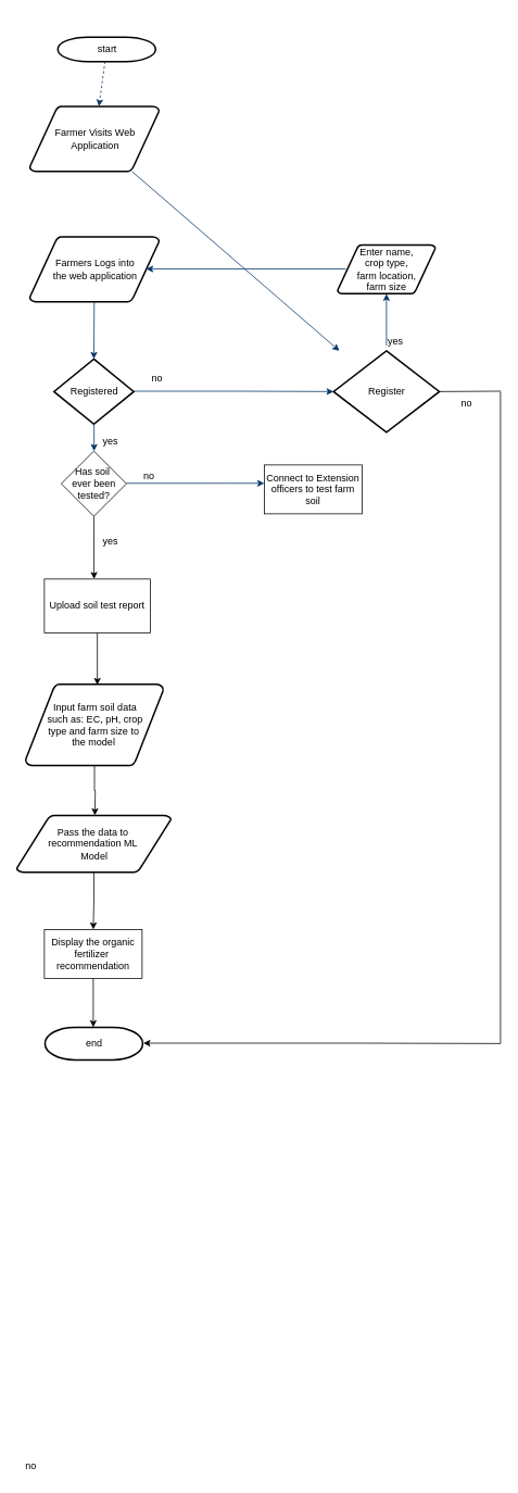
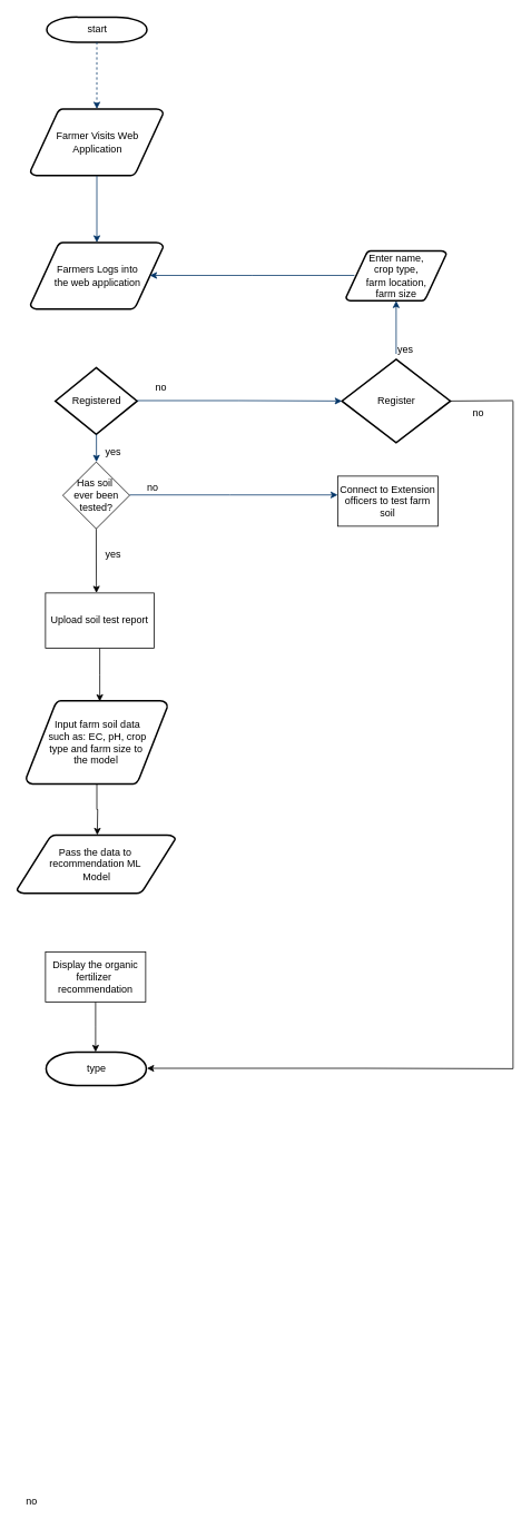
  <mxCell id="0" />
  <mxCell id="1" parent="0" />
- <mxCell id="2" value="start" style="shape=mxgraph.flowchart.terminator;strokeWidth=2;gradientColor=none;gradientDirection=north;fontStyle=0;html=1;" parent="1" vertex="1"><mxGeometry x="70.5" y="45" width="120" height="30" as="geometry" /></mxCell>
+ <mxCell id="2" value="start" style="shape=mxgraph.flowchart.terminator;strokeWidth=2;gradientColor=none;gradientDirection=north;fontStyle=0;html=1;" parent="1" vertex="1"><mxGeometry x="55.5" y="20" width="120" height="30" as="geometry" /></mxCell>
  <mxCell id="3" value="Farmer Visits Web&lt;br&gt;Application" style="shape=mxgraph.flowchart.data;strokeWidth=2;gradientColor=none;gradientDirection=north;fontStyle=0;html=1;" parent="1" vertex="1"><mxGeometry x="36" y="130" width="159" height="80" as="geometry" /></mxCell>
  <mxCell id="4" value="Farmers Logs into&lt;br&gt;the web application" style="shape=mxgraph.flowchart.data;strokeWidth=2;gradientColor=none;gradientDirection=north;fontStyle=0;html=1;" parent="1" vertex="1"><mxGeometry x="36" y="290" width="159" height="80" as="geometry" /></mxCell>
  <mxCell id="5" value="Registered" style="shape=mxgraph.flowchart.decision;strokeWidth=2;gradientColor=none;gradientDirection=north;fontStyle=0;html=1;" parent="1" vertex="1"><mxGeometry x="65.75" y="440" width="98" height="80" as="geometry" /></mxCell>
  <mxCell id="6" style="fontStyle=1;strokeColor=#003366;strokeWidth=1;html=1;rounded=0;dashed=1;" parent="1" source="2" target="3" edge="1"><mxGeometry relative="1" as="geometry" /></mxCell>
- <mxCell id="7" style="fontStyle=1;strokeColor=#003366;strokeWidth=1;html=1;rounded=0;" parent="1" source="3" target="18" edge="1"><mxGeometry relative="1" as="geometry" /></mxCell>
- <mxCell id="8" style="entryX=0.5;entryY=0;entryPerimeter=0;fontStyle=1;strokeColor=#003366;strokeWidth=1;html=1;rounded=0;" parent="1" source="4" target="5" edge="1"><mxGeometry relative="1" as="geometry" /></mxCell>
+ <mxCell id="7" style="fontStyle=1;strokeColor=#003366;strokeWidth=1;html=1;rounded=0;" parent="1" source="3" target="4" edge="1"><mxGeometry relative="1" as="geometry" /></mxCell>
  <mxCell id="9" value="no" style="text;fontStyle=0;html=1;strokeColor=none;gradientColor=none;fillColor=none;strokeWidth=2;" parent="1" vertex="1"><mxGeometry x="184" y="450" width="40" height="26" as="geometry" /></mxCell>
  <mxCell id="10" value="yes" style="text;fontStyle=0;html=1;strokeColor=none;gradientColor=none;fillColor=none;strokeWidth=2;align=center;" parent="1" vertex="1"><mxGeometry x="114.75" y="527" width="40" height="26" as="geometry" /></mxCell>
  <mxCell id="11" value="no" style="text;fontStyle=0;html=1;strokeColor=none;gradientColor=none;fillColor=none;strokeWidth=2;" parent="1" vertex="1"><mxGeometry x="29" y="1784" width="40" height="26" as="geometry" /></mxCell>
  <mxCell id="12" style="edgeStyle=orthogonalEdgeStyle;rounded=0;orthogonalLoop=1;jettySize=auto;html=1;exitX=0.5;exitY=1;exitDx=0;exitDy=0;exitPerimeter=0;" edge="1" parent="1" source="13"><mxGeometry relative="1" as="geometry"><mxPoint x="116" y="1000" as="targetPoint" /></mxGeometry></mxCell>
  <mxCell id="13" value="Input farm soil data&lt;br&gt;such as: EC, pH, crop&lt;br&gt;type and farm size to&amp;nbsp;&lt;br&gt;the model&amp;nbsp;" style="shape=mxgraph.flowchart.data;strokeWidth=2;gradientColor=none;gradientDirection=north;fontStyle=0;html=1;" parent="1" vertex="1"><mxGeometry x="30.75" y="839" width="169.5" height="100" as="geometry" /></mxCell>
- <mxCell id="14" style="edgeStyle=orthogonalEdgeStyle;rounded=0;orthogonalLoop=1;jettySize=auto;html=1;entryX=0.5;entryY=0;entryDx=0;entryDy=0;" edge="1" parent="1" source="15" target="17"><mxGeometry relative="1" as="geometry" /></mxCell>
  <mxCell id="15" value="Pass the data to&amp;nbsp;&lt;br&gt;recommendation ML&amp;nbsp;&lt;br&gt;Model" style="shape=mxgraph.flowchart.data;strokeWidth=2;gradientColor=none;gradientDirection=north;fontStyle=0;html=1;" parent="1" vertex="1"><mxGeometry x="20" y="1000" width="189.5" height="70" as="geometry" /></mxCell>
  <mxCell id="16" style="edgeStyle=orthogonalEdgeStyle;rounded=0;orthogonalLoop=1;jettySize=auto;html=1;exitX=0.5;exitY=1;exitDx=0;exitDy=0;" edge="1" parent="1" source="17"><mxGeometry relative="1" as="geometry"><mxPoint x="114" y="1260" as="targetPoint" /></mxGeometry></mxCell>
  <mxCell id="17" value="Display the organic&lt;br&gt;fertilizer&amp;nbsp;&lt;br&gt;recommendation" style="rounded=0;whiteSpace=wrap;html=1;" parent="1" vertex="1"><mxGeometry x="54" y="1140" width="120" height="60" as="geometry" /></mxCell>
  <mxCell id="18" value="Register" style="shape=mxgraph.flowchart.decision;strokeWidth=2;gradientColor=none;gradientDirection=north;fontStyle=0;html=1;" parent="1" vertex="1"><mxGeometry x="409" y="430" width="130" height="100" as="geometry" /></mxCell>
  <mxCell id="19" value="Enter name,&lt;br&gt;crop type,&lt;br&gt;farm location,&lt;br&gt;farm size" style="shape=mxgraph.flowchart.data;strokeWidth=2;gradientColor=none;gradientDirection=north;fontStyle=0;html=1;" parent="1" vertex="1"><mxGeometry x="414" y="300" width="120" height="60" as="geometry" /></mxCell>
  <mxCell id="20" style="fontStyle=1;strokeColor=#003366;strokeWidth=1;html=1;rounded=0;entryX=0.5;entryY=1;entryDx=0;entryDy=0;entryPerimeter=0;exitX=0;exitY=0.75;exitDx=0;exitDy=0;" parent="1" target="19" edge="1" source="21"><mxGeometry relative="1" as="geometry"><mxPoint x="474" y="450" as="sourcePoint" /><mxPoint x="474" y="480" as="targetPoint" /></mxGeometry></mxCell>
  <mxCell id="21" value="yes" style="text;fontStyle=0;html=1;strokeColor=none;gradientColor=none;fillColor=none;strokeWidth=2;" parent="1" vertex="1"><mxGeometry x="474" y="404" width="40" height="26" as="geometry" /></mxCell>
  <mxCell id="22" value="" style="edgeStyle=elbowEdgeStyle;elbow=horizontal;exitX=0;exitY=1;fontStyle=1;strokeColor=#003366;strokeWidth=1;html=1;rounded=0;exitDx=0;exitDy=0;" parent="1" edge="1"><mxGeometry x="20" y="-696.5" width="100" height="100" as="geometry"><mxPoint x="424" y="329.5" as="sourcePoint" /><mxPoint x="179" y="329.5" as="targetPoint" /></mxGeometry></mxCell>
- <mxCell id="23" value="end" style="shape=mxgraph.flowchart.terminator;strokeWidth=2;gradientColor=none;gradientDirection=north;fontStyle=0;html=1;" parent="1" vertex="1"><mxGeometry x="54.75" y="1260" width="120" height="40" as="geometry" /></mxCell>
+ <mxCell id="23" value="type" style="shape=mxgraph.flowchart.terminator;strokeWidth=2;gradientColor=none;gradientDirection=north;fontStyle=0;html=1;" parent="1" vertex="1"><mxGeometry x="54.75" y="1260" width="120" height="40" as="geometry" /></mxCell>
  <mxCell id="24" value="" style="endArrow=classic;html=1;rounded=0;" parent="1" edge="1"><mxGeometry width="50" height="50" relative="1" as="geometry"><mxPoint x="614" y="1280" as="sourcePoint" /><mxPoint x="175.5" y="1279.5" as="targetPoint" /><Array as="points"><mxPoint x="435.5" y="1279.5" /><mxPoint x="195.5" y="1279.5" /></Array></mxGeometry></mxCell>
  <mxCell id="25" value="no" style="text;fontStyle=0;html=1;strokeColor=none;gradientColor=none;fillColor=none;strokeWidth=2;" parent="1" vertex="1"><mxGeometry x="564" y="480" width="40" height="26" as="geometry" /></mxCell>
  <mxCell id="26" value="" style="edgeStyle=elbowEdgeStyle;elbow=horizontal;exitX=0;exitY=1;fontStyle=1;strokeColor=#003366;strokeWidth=1;html=1;rounded=0;exitDx=0;exitDy=0;entryX=0;entryY=0.5;entryDx=0;entryDy=0;entryPerimeter=0;" parent="1" edge="1" target="18"><mxGeometry x="4.75" y="-546.5" width="100" height="100" as="geometry"><mxPoint x="163.75" y="479.5" as="sourcePoint" /><mxPoint x="370.75" y="480" as="targetPoint" /><Array as="points" /></mxGeometry></mxCell>
  <mxCell id="27" value="" style="edgeStyle=elbowEdgeStyle;elbow=horizontal;fontColor=#001933;fontStyle=1;strokeColor=#003366;strokeWidth=1;html=1;rounded=0;entryX=0.5;entryY=0;entryDx=0;entryDy=0;entryPerimeter=0;" parent="1" source="5" target="29" edge="1"><mxGeometry x="-100" y="390" width="100" height="100" as="geometry"><mxPoint x="115" y="529" as="sourcePoint" /><mxPoint x="115" y="720" as="targetPoint" /></mxGeometry></mxCell>
  <mxCell id="28" style="edgeStyle=orthogonalEdgeStyle;rounded=0;orthogonalLoop=1;jettySize=auto;html=1;exitX=0.5;exitY=1;exitDx=0;exitDy=0;" edge="1" parent="1" source="29"><mxGeometry relative="1" as="geometry"><mxPoint x="115" y="710" as="targetPoint" /></mxGeometry></mxCell>
  <mxCell id="29" value="Has soil&amp;nbsp;&lt;br&gt;ever been tested?" style="rhombus;whiteSpace=wrap;html=1;" parent="1" vertex="1"><mxGeometry x="74.75" y="553" width="80" height="80" as="geometry" /></mxCell>
  <mxCell id="30" value="yes" style="text;fontStyle=0;html=1;strokeColor=none;gradientColor=none;fillColor=none;strokeWidth=2;align=center;" parent="1" vertex="1"><mxGeometry x="114.75" y="650" width="40" height="26" as="geometry" /></mxCell>
  <mxCell id="31" value="" style="edgeStyle=elbowEdgeStyle;elbow=horizontal;exitX=0;exitY=1;fontStyle=1;strokeColor=#003366;strokeWidth=1;html=1;rounded=0;exitDx=0;exitDy=0;entryX=0;entryY=0.375;entryDx=0;entryDy=0;entryPerimeter=0;" parent="1" target="32" edge="1"><mxGeometry x="-4.25" y="-433.5" width="100" height="100" as="geometry"><mxPoint x="154.75" y="592.5" as="sourcePoint" /><mxPoint x="399.75" y="592.5" as="targetPoint" /><Array as="points"><mxPoint x="274.75" y="536.5" /></Array></mxGeometry></mxCell>
- <mxCell id="32" value="Connect to Extension officers to test farm soil" style="rounded=0;whiteSpace=wrap;html=1;" parent="1" vertex="1"><mxGeometry x="324" y="570" width="120" height="60" as="geometry" /></mxCell>
+ <mxCell id="32" value="Connect to Extension officers to test farm soil" style="rounded=0;whiteSpace=wrap;html=1;" parent="1" vertex="1"><mxGeometry x="404" y="570" width="120" height="60" as="geometry" /></mxCell>
  <mxCell id="33" value="no" style="text;fontStyle=0;html=1;strokeColor=none;gradientColor=none;fillColor=none;strokeWidth=2;" parent="1" vertex="1"><mxGeometry x="174" y="570" width="40" height="26" as="geometry" /></mxCell>
  <mxCell id="34" style="edgeStyle=orthogonalEdgeStyle;rounded=0;orthogonalLoop=1;jettySize=auto;html=1;exitX=0.5;exitY=1;exitDx=0;exitDy=0;" edge="1" parent="1" source="35"><mxGeometry relative="1" as="geometry"><mxPoint x="119" y="840" as="targetPoint" /></mxGeometry></mxCell>
  <mxCell id="35" value="Upload soil test report" style="rounded=0;whiteSpace=wrap;html=1;" vertex="1" parent="1"><mxGeometry x="54" y="710" width="130" height="66" as="geometry" /></mxCell>
  <mxCell id="36" value="" style="endArrow=none;html=1;rounded=0;" edge="1" parent="1"><mxGeometry width="50" height="50" relative="1" as="geometry"><mxPoint x="614" y="1280" as="sourcePoint" /><mxPoint x="614" y="480" as="targetPoint" /></mxGeometry></mxCell>
  <mxCell id="37" value="" style="endArrow=none;html=1;rounded=0;exitX=1;exitY=0.5;exitDx=0;exitDy=0;exitPerimeter=0;" edge="1" parent="1" source="18"><mxGeometry width="50" height="50" relative="1" as="geometry"><mxPoint x="554" y="479.5" as="sourcePoint" /><mxPoint x="614" y="479.5" as="targetPoint" /></mxGeometry></mxCell>
